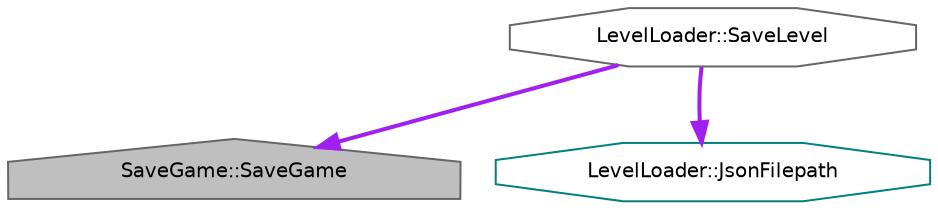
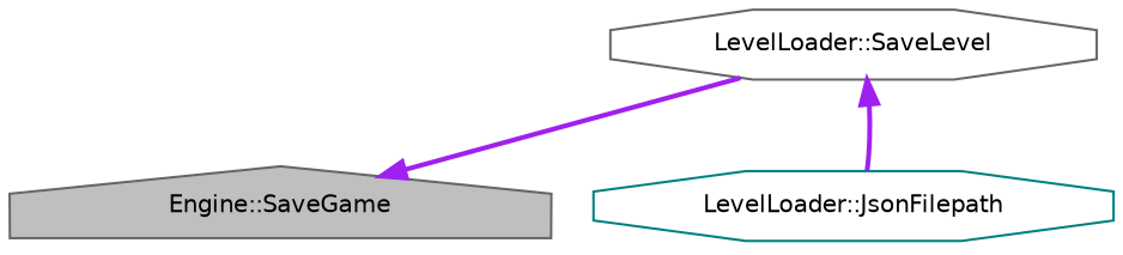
  digraph {
    rankdir=TB
    node [color=gray40 fillcolor=white fontname=Helvetica fontsize=10 shape=octagon style=filled]
    edge [color=purple fontname=Helvetica fontsize=10 labelfontname=Helvetica labelfontsize=10 style=bold]
-   n1 [fillcolor=grey75 fontcolor=black height=0.2 label="SaveGame::SaveGame" shape=house width=0.4]
+   n1 [fillcolor=grey75 fontcolor=black height=0.2 label="Engine::SaveGame" shape=house width=0.4]
    n2 [height=0.2 label="LevelLoader::SaveLevel" width=0.4]
    n3 [color=teal height=0.2 label="LevelLoader::JsonFilepath" width=0.4]
    n2 -> n1
-   n2 -> n3
+   n3 -> n2
  }
